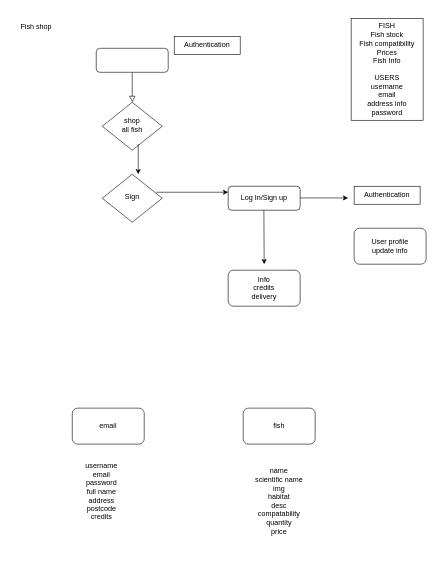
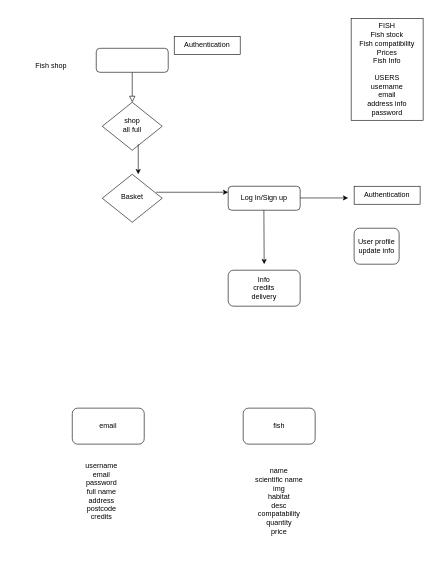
  <mxCell id="0" />
  <mxCell id="1" parent="0" />
  <mxCell id="2" value="" style="rounded=0;html=1;jettySize=auto;orthogonalLoop=1;fontSize=11;endArrow=block;endFill=0;endSize=8;strokeWidth=1;shadow=0;labelBackgroundColor=none;edgeStyle=orthogonalEdgeStyle;" edge="1" parent="1" source="3" target="4"><mxGeometry relative="1" as="geometry" /></mxCell>
  <mxCell id="3" value="" style="rounded=1;whiteSpace=wrap;html=1;fontSize=12;glass=0;strokeWidth=1;shadow=0;" vertex="1" parent="1"><mxGeometry x="160" y="80" width="120" height="40" as="geometry" /></mxCell>
- <mxCell id="4" value="shop&lt;br&gt;all fish" style="rhombus;whiteSpace=wrap;html=1;shadow=0;fontFamily=Helvetica;fontSize=12;align=center;strokeWidth=1;spacing=6;spacingTop=-4;" vertex="1" parent="1"><mxGeometry x="170" y="170" width="100" height="80" as="geometry" /></mxCell>
+ <mxCell id="4" value="shop&lt;br&gt;all full" style="rhombus;whiteSpace=wrap;html=1;shadow=0;fontFamily=Helvetica;fontSize=12;align=center;strokeWidth=1;spacing=6;spacingTop=-4;" vertex="1" parent="1"><mxGeometry x="170" y="170" width="100" height="80" as="geometry" /></mxCell>
  <mxCell id="5" value="" style="rounded=1;whiteSpace=wrap;html=1;fontSize=12;glass=0;strokeWidth=1;shadow=0;" vertex="1" parent="1"><mxGeometry x="380" y="310" width="120" height="40" as="geometry" /></mxCell>
- <mxCell id="6" value="Sign" style="rhombus;whiteSpace=wrap;html=1;shadow=0;fontFamily=Helvetica;fontSize=12;align=center;strokeWidth=1;spacing=6;spacingTop=-4;" vertex="1" parent="1"><mxGeometry x="170" y="290" width="100" height="80" as="geometry" /></mxCell>
+ <mxCell id="6" value="Basket" style="rhombus;whiteSpace=wrap;html=1;shadow=0;fontFamily=Helvetica;fontSize=12;align=center;strokeWidth=1;spacing=6;spacingTop=-4;" vertex="1" parent="1"><mxGeometry x="170" y="290" width="100" height="80" as="geometry" /></mxCell>
  <mxCell id="7" value="Info&lt;br&gt;credits&lt;br&gt;delivery" style="rounded=1;whiteSpace=wrap;html=1;fontSize=12;glass=0;strokeWidth=1;shadow=0;" vertex="1" parent="1"><mxGeometry x="380" y="450" width="120" height="60" as="geometry" /></mxCell>
  <mxCell id="8" value="Log In/Sign up" style="text;html=1;strokeColor=none;fillColor=none;align=center;verticalAlign=middle;whiteSpace=wrap;rounded=0;" vertex="1" parent="1"><mxGeometry x="380" y="320" width="120" height="20" as="geometry" /></mxCell>
  <mxCell id="9" value="" style="endArrow=classic;html=1;entryX=0;entryY=0;entryDx=0;entryDy=0;" edge="1" parent="1" target="8"><mxGeometry width="50" height="50" relative="1" as="geometry"><mxPoint x="260" y="320" as="sourcePoint" /><mxPoint x="340" y="380" as="targetPoint" /></mxGeometry></mxCell>
  <mxCell id="10" value="" style="endArrow=classic;html=1;" edge="1" parent="1"><mxGeometry width="50" height="50" relative="1" as="geometry"><mxPoint x="439.5" y="350" as="sourcePoint" /><mxPoint x="440" y="440" as="targetPoint" /></mxGeometry></mxCell>
  <mxCell id="11" value="Authentication" style="rounded=0;whiteSpace=wrap;html=1;" vertex="1" parent="1"><mxGeometry x="590" y="310" width="110" height="30" as="geometry" /></mxCell>
  <mxCell id="12" value="" style="endArrow=classic;html=1;" edge="1" parent="1"><mxGeometry width="50" height="50" relative="1" as="geometry"><mxPoint x="500" y="329.5" as="sourcePoint" /><mxPoint x="580" y="329.5" as="targetPoint" /></mxGeometry></mxCell>
  <mxCell id="13" value="FISH&lt;br&gt;Fish stock&lt;br&gt;Fish compatibility&lt;br&gt;Prices&lt;br&gt;Fish Info&lt;br&gt;&lt;br&gt;USERS&lt;br&gt;username&lt;br&gt;email&lt;br&gt;address info&lt;br&gt;password" style="rounded=0;whiteSpace=wrap;html=1;" vertex="1" parent="1"><mxGeometry x="585" y="30" width="120" height="170" as="geometry" /></mxCell>
- <mxCell id="14" value="Fish shop" style="text;html=1;strokeColor=none;fillColor=none;align=center;verticalAlign=middle;whiteSpace=wrap;rounded=0;" vertex="1" parent="1"><mxGeometry x="20" y="20" width="80" height="50" as="geometry" /></mxCell>
+ <mxCell id="14" value="Fish shop" style="text;html=1;strokeColor=none;fillColor=none;align=center;verticalAlign=middle;whiteSpace=wrap;rounded=0;" vertex="1" parent="1"><mxGeometry x="45" y="85" width="80" height="50" as="geometry" /></mxCell>
  <mxCell id="15" value="" style="endArrow=classic;html=1;" edge="1" parent="1"><mxGeometry width="50" height="50" relative="1" as="geometry"><mxPoint x="230" y="240" as="sourcePoint" /><mxPoint x="230" y="290" as="targetPoint" /></mxGeometry></mxCell>
- <mxCell id="16" value="User profile&lt;br&gt;update info" style="rounded=1;whiteSpace=wrap;html=1;" vertex="1" parent="1"><mxGeometry x="590" y="380" width="120" height="60" as="geometry" /></mxCell>
+ <mxCell id="16" value="User profile&lt;br&gt;update info" style="rounded=1;whiteSpace=wrap;html=1;" vertex="1" parent="1"><mxGeometry x="590" y="380" width="75" height="60" as="geometry" /></mxCell>
  <mxCell id="17" value="Authentication" style="rounded=0;whiteSpace=wrap;html=1;" vertex="1" parent="1"><mxGeometry x="290" y="60" width="110" height="30" as="geometry" /></mxCell>
  <mxCell id="18" value="email" style="rounded=1;whiteSpace=wrap;html=1;" vertex="1" parent="1"><mxGeometry x="120" y="680" width="120" height="60" as="geometry" /></mxCell>
  <mxCell id="19" value="fish" style="rounded=1;whiteSpace=wrap;html=1;" vertex="1" parent="1"><mxGeometry x="405" y="680" width="120" height="60" as="geometry" /></mxCell>
  <mxCell id="20" value="username&lt;br&gt;email&lt;br&gt;password&lt;br&gt;full name&lt;br&gt;address&lt;br&gt;postcode&lt;br&gt;credits" style="text;html=1;strokeColor=none;fillColor=none;align=center;verticalAlign=middle;whiteSpace=wrap;rounded=0;" vertex="1" parent="1"><mxGeometry x="89" y="709" width="160" height="220" as="geometry" /></mxCell>
  <mxCell id="21" value="name&lt;br&gt;scientific name&lt;br&gt;img&lt;br&gt;habitat&lt;br&gt;desc&lt;br&gt;compatability&lt;br&gt;quantity&lt;br&gt;price" style="text;html=1;strokeColor=none;fillColor=none;align=center;verticalAlign=middle;whiteSpace=wrap;rounded=0;" vertex="1" parent="1"><mxGeometry x="370" y="730" width="190" height="210" as="geometry" /></mxCell>
